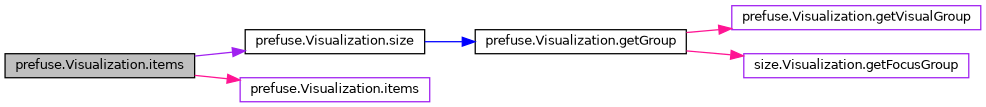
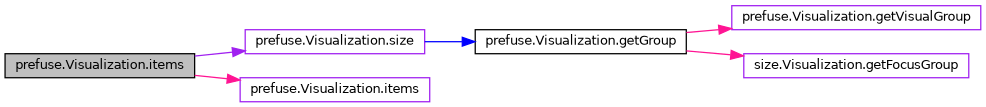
  digraph {
    fontname="DejaVu Sans"
    rankdir=LR
    node [color=black fillcolor=white fontname="DejaVu Sans" fontsize=10 shape=record style=filled]
    edge [color=deeppink fontname="DejaVu Sans" fontsize=10 labelfontname=Helvetica labelfontsize=10 style=solid]
    n1 [fillcolor=grey75 fontcolor=black height=0.2 label="prefuse.Visualization.items" width=0.4]
-   n2 [height=0.2 label="prefuse.Visualization.size" width=0.4]
+   n2 [color=purple height=0.2 label="prefuse.Visualization.size" width=0.4]
    n3 [color=purple height=0.2 label="prefuse.Visualization.items" width=0.4]
    n4 [height=0.2 label="prefuse.Visualization.getGroup" width=0.4]
    n5 [color=purple height=0.2 label="prefuse.Visualization.getVisualGroup" width=0.4]
    n6 [color=purple height=0.2 label="size.Visualization.getFocusGroup" width=0.4]
    n1 -> n2 [color=purple]
    n1 -> n3
    n2 -> n4 [color=blue]
    n4 -> n5
    n4 -> n6
  }
